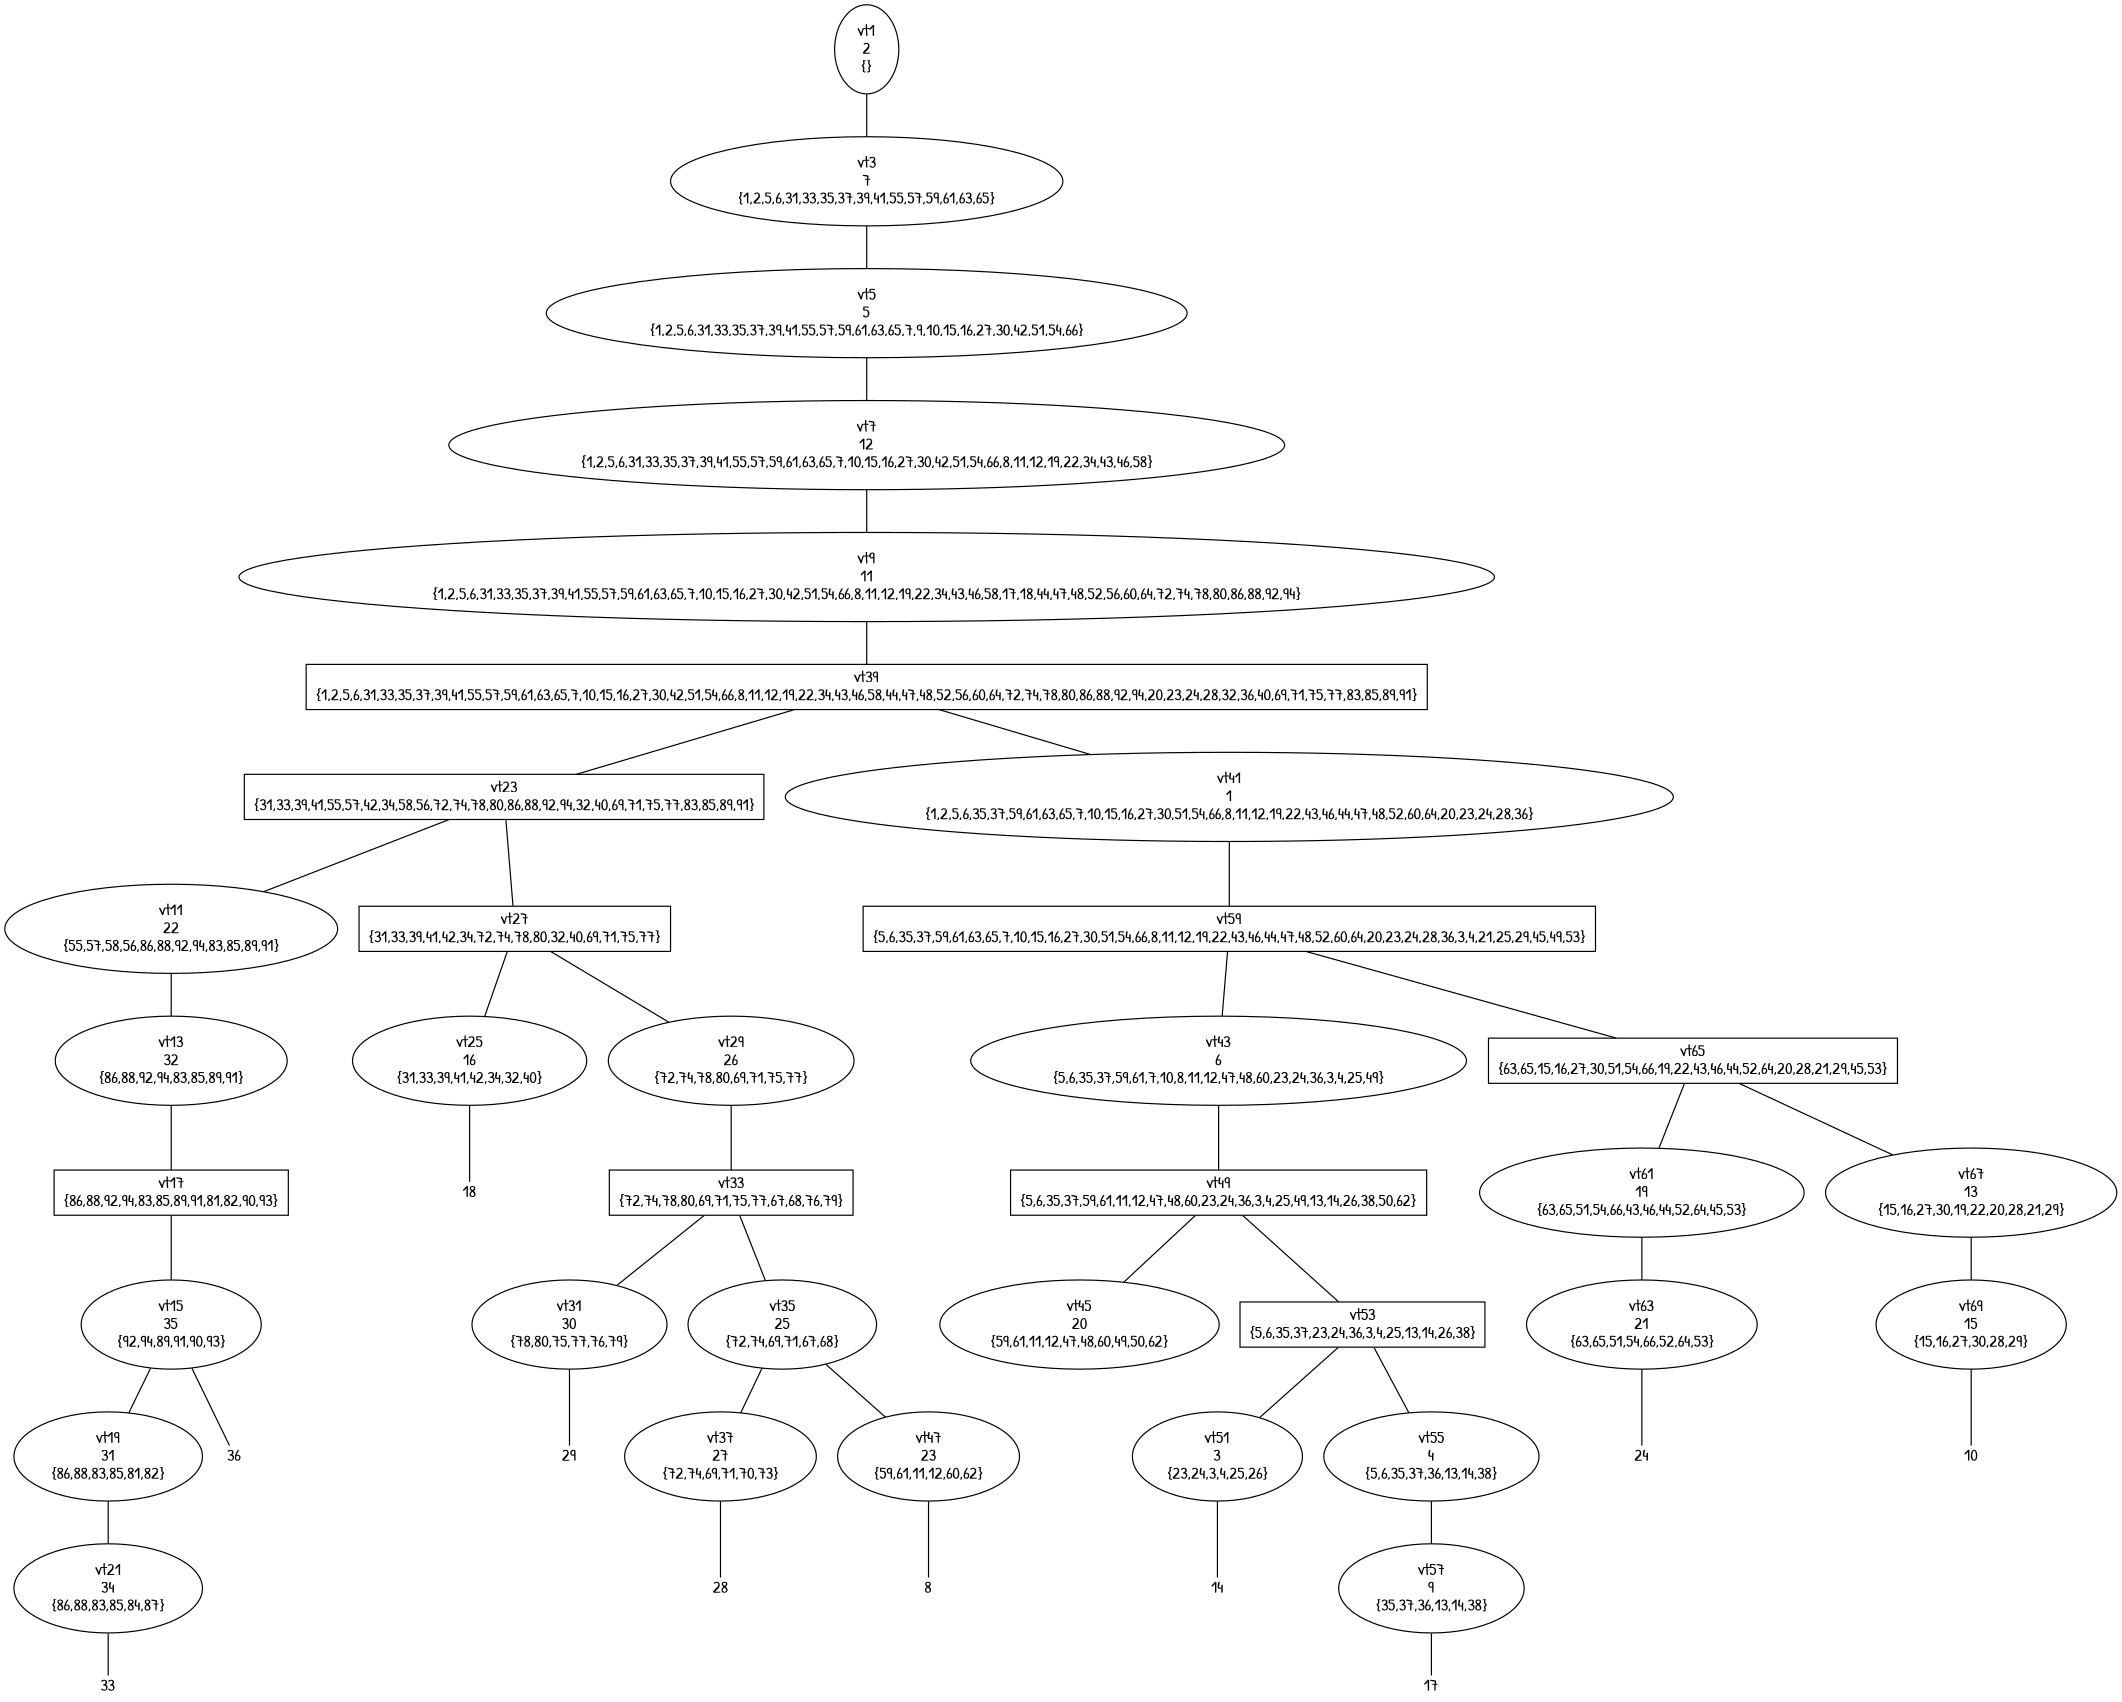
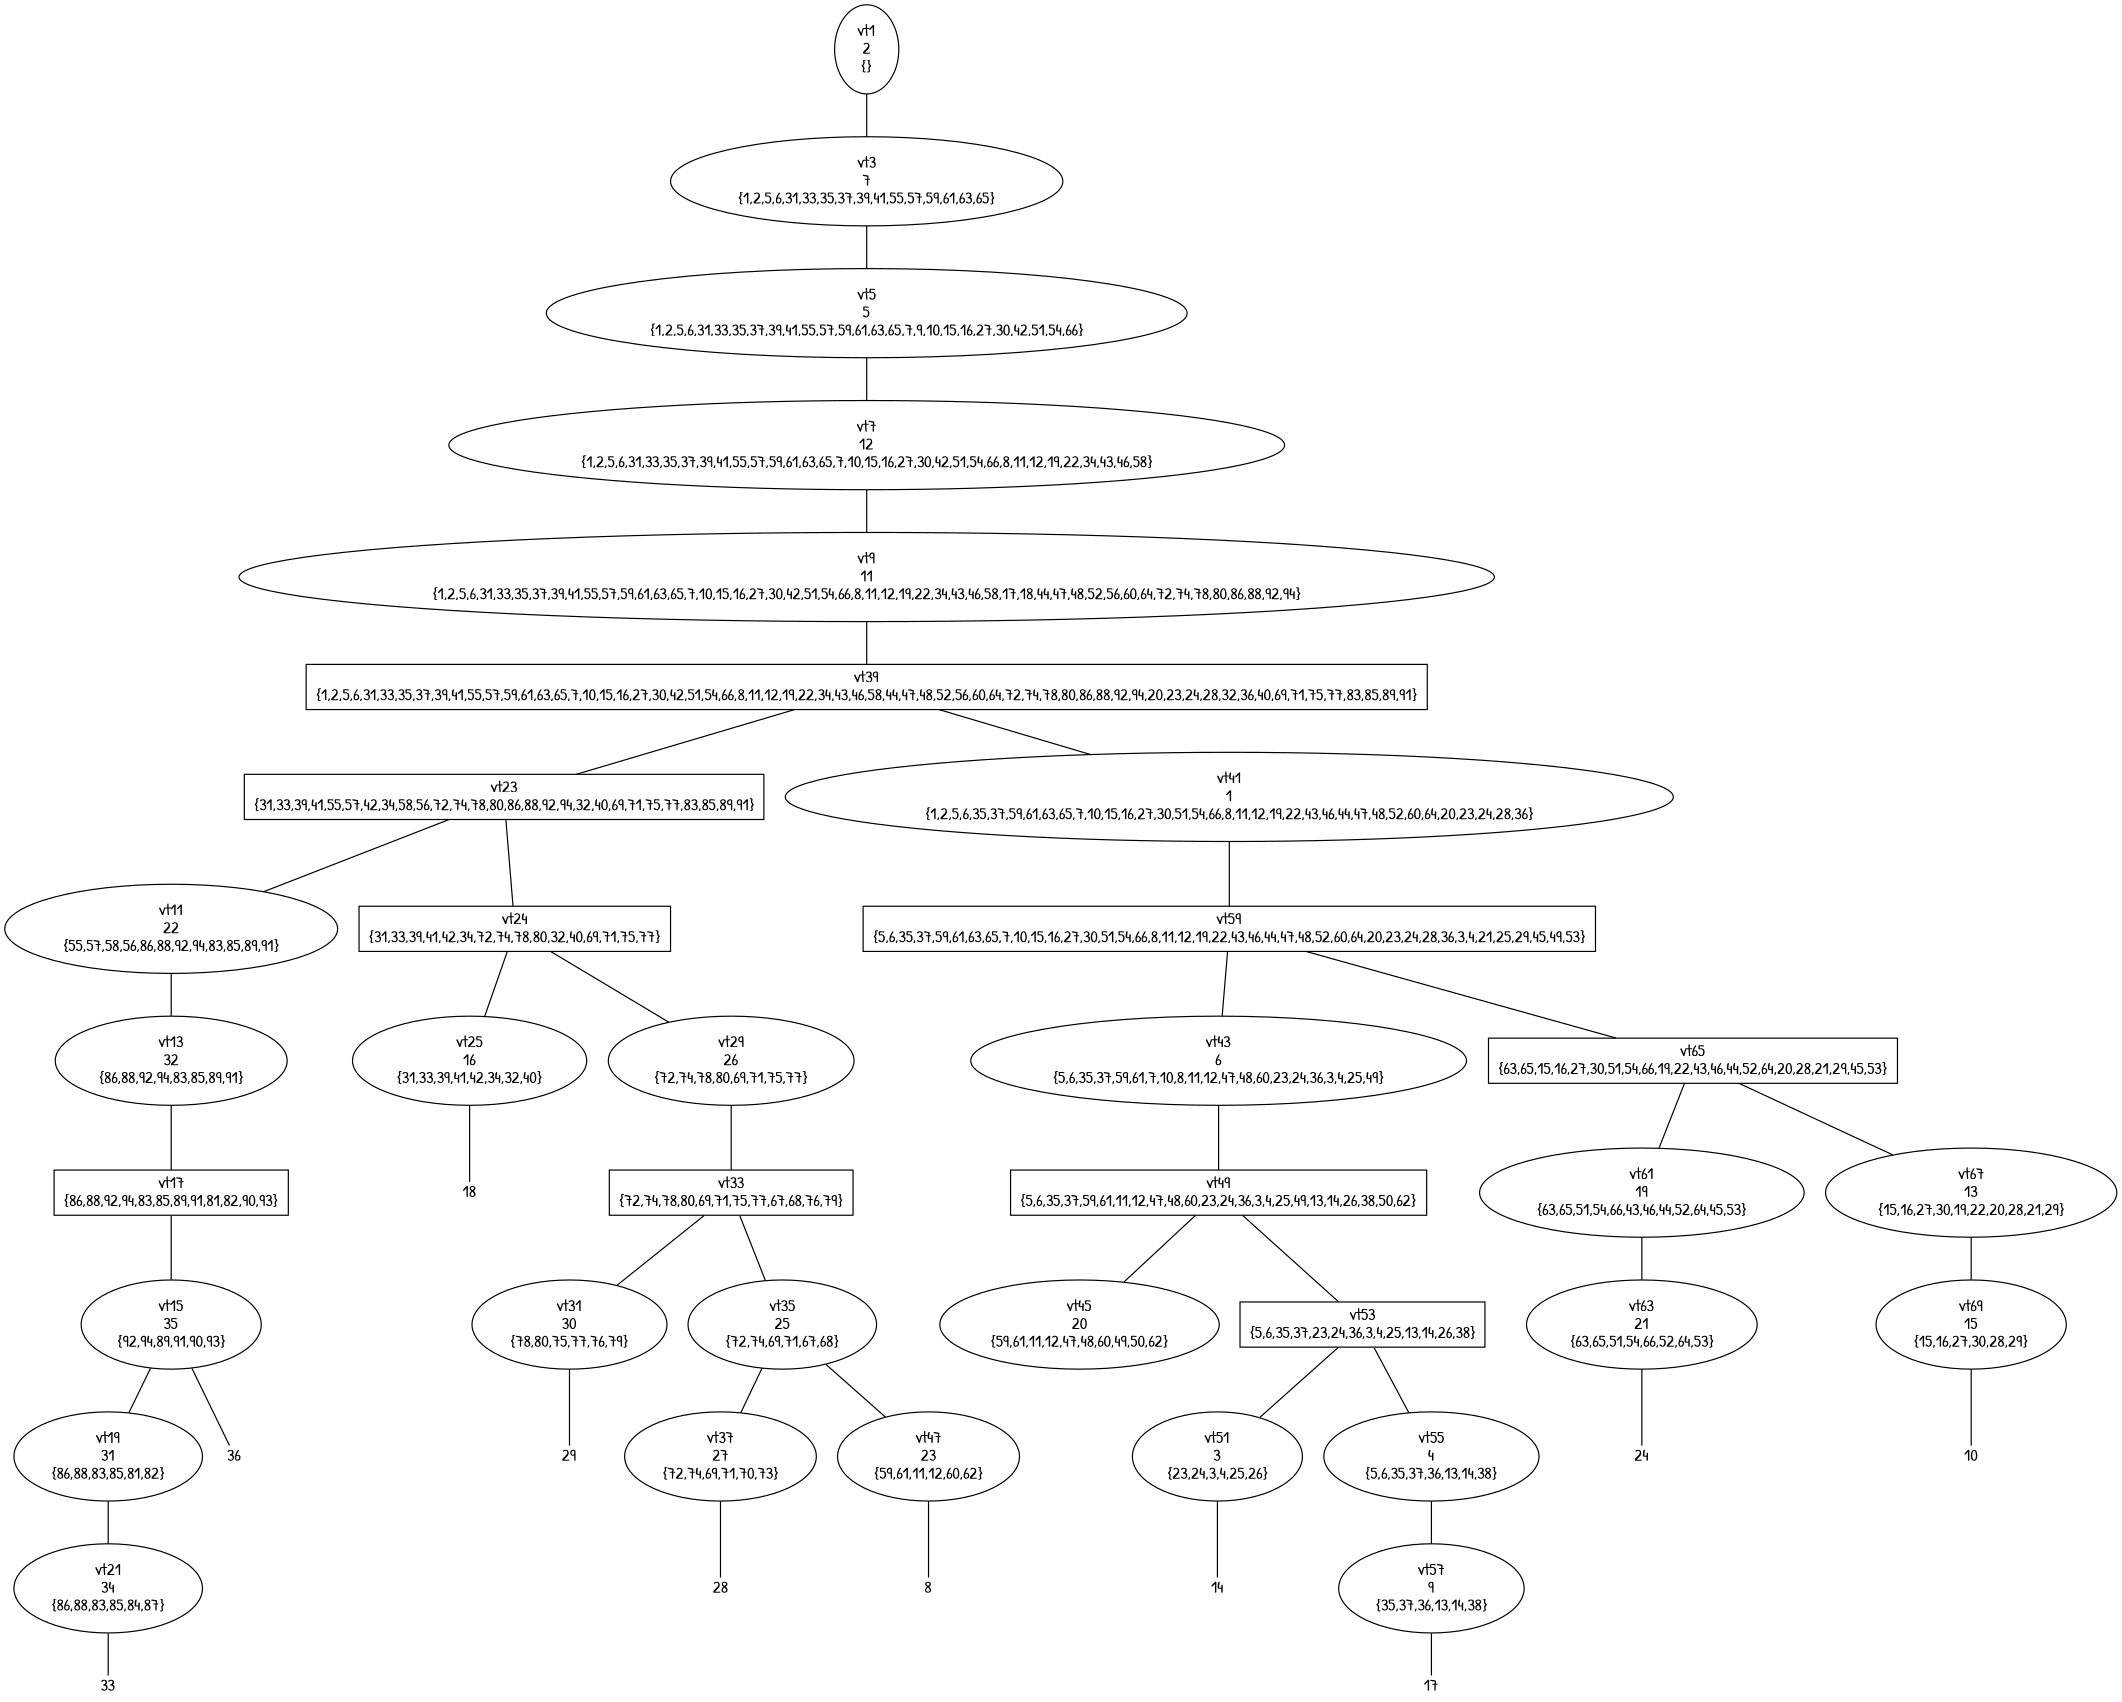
  digraph {
    fontname="Patrick Hand"
    node [fontname="Patrick Hand" shape=ellipse]
    edge [arrowhead=none fontname="Patrick Hand"]
    n1 [label="vt1\n2\n{}"]
    n2 [label="vt3\n7\n{1,2,5,6,31,33,35,37,39,41,55,57,59,61,63,65}"]
    n3 [label="vt5\n5\n{1,2,5,6,31,33,35,37,39,41,55,57,59,61,63,65,7,9,10,15,16,27,30,42,51,54,66}"]
    n4 [label="vt7\n12\n{1,2,5,6,31,33,35,37,39,41,55,57,59,61,63,65,7,10,15,16,27,30,42,51,54,66,8,11,12,19,22,34,43,46,58}"]
    n5 [label="vt9\n11\n{1,2,5,6,31,33,35,37,39,41,55,57,59,61,63,65,7,10,15,16,27,30,42,51,54,66,8,11,12,19,22,34,43,46,58,17,18,44,47,48,52,56,60,64,72,74,78,80,86,88,92,94}"]
    n6 [label="vt39\n{1,2,5,6,31,33,35,37,39,41,55,57,59,61,63,65,7,10,15,16,27,30,42,51,54,66,8,11,12,19,22,34,43,46,58,44,47,48,52,56,60,64,72,74,78,80,86,88,92,94,20,23,24,28,32,36,40,69,71,75,77,83,85,89,91}" shape=box]
    n7 [label="vt23\n{31,33,39,41,55,57,42,34,58,56,72,74,78,80,86,88,92,94,32,40,69,71,75,77,83,85,89,91}" shape=box]
    n8 [label="vt41\n1\n{1,2,5,6,35,37,59,61,63,65,7,10,15,16,27,30,51,54,66,8,11,12,19,22,43,46,44,47,48,52,60,64,20,23,24,28,36}"]
    n9 [label="vt11\n22\n{55,57,58,56,86,88,92,94,83,85,89,91}"]
-   n10 [label="vt27\n{31,33,39,41,42,34,72,74,78,80,32,40,69,71,75,77}" shape=box]
+   n10 [label="vt24\n{31,33,39,41,42,34,72,74,78,80,32,40,69,71,75,77}" shape=box]
    n11 [label="vt59\n{5,6,35,37,59,61,63,65,7,10,15,16,27,30,51,54,66,8,11,12,19,22,43,46,44,47,48,52,60,64,20,23,24,28,36,3,4,21,25,29,45,49,53}" shape=box]
    n12 [label="vt13\n32\n{86,88,92,94,83,85,89,91}"]
    n13 [label="vt25\n16\n{31,33,39,41,42,34,32,40}"]
    n14 [label="vt29\n26\n{72,74,78,80,69,71,75,77}"]
    n15 [label="vt17\n{86,88,92,94,83,85,89,91,81,82,90,93}" shape=box]
    n16 [label="vt15\n35\n{92,94,89,91,90,93}"]
    n17 [label="vt19\n31\n{86,88,83,85,81,82}"]
    n18 [fixedsize=true fontsize=14 height=.25 label=36 shape=plaintext width=.25]
    n19 [label="vt21\n34\n{86,88,83,85,84,87}"]
    n20 [fixedsize=true fontsize=14 height=.25 label=33 shape=plaintext width=.25]
    n21 [fixedsize=true fontsize=14 height=.25 label=18 shape=plaintext width=.25]
    n22 [label="vt33\n{72,74,78,80,69,71,75,77,67,68,76,79}" shape=box]
    n23 [label="vt31\n30\n{78,80,75,77,76,79}"]
    n24 [label="vt35\n25\n{72,74,69,71,67,68}"]
    n25 [fixedsize=true fontsize=14 height=.25 label=29 shape=plaintext width=.25]
    n26 [label="vt37\n27\n{72,74,69,71,70,73}"]
    n27 [label="vt47\n23\n{59,61,11,12,60,62}"]
    n28 [fixedsize=true fontsize=14 height=.25 label=28 shape=plaintext width=.25]
    n29 [label="vt43\n6\n{5,6,35,37,59,61,7,10,8,11,12,47,48,60,23,24,36,3,4,25,49}"]
    n30 [label="vt65\n{63,65,15,16,27,30,51,54,66,19,22,43,46,44,52,64,20,28,21,29,45,53}" shape=box]
    n31 [label="vt49\n{5,6,35,37,59,61,11,12,47,48,60,23,24,36,3,4,25,49,13,14,26,38,50,62}" shape=box]
    n32 [label="vt61\n19\n{63,65,51,54,66,43,46,44,52,64,45,53}"]
    n33 [label="vt67\n13\n{15,16,27,30,19,22,20,28,21,29}"]
    n34 [label="vt45\n20\n{59,61,11,12,47,48,60,49,50,62}"]
    n35 [label="vt53\n{5,6,35,37,23,24,36,3,4,25,13,14,26,38}" shape=box]
    n36 [label="vt51\n3\n{23,24,3,4,25,26}"]
    n37 [label="vt55\n4\n{5,6,35,37,36,13,14,38}"]
    n38 [fixedsize=true fontsize=14 height=.25 label=8 shape=plaintext width=.25]
    n39 [fixedsize=true fontsize=14 height=.25 label=14 shape=plaintext width=.25]
    n40 [label="vt57\n9\n{35,37,36,13,14,38}"]
    n41 [fixedsize=true fontsize=14 height=.25 label=17 shape=plaintext width=.25]
    n42 [label="vt63\n21\n{63,65,51,54,66,52,64,53}"]
    n43 [label="vt69\n15\n{15,16,27,30,28,29}"]
    n44 [fixedsize=true fontsize=14 height=.25 label=24 shape=plaintext width=.25]
    n45 [fixedsize=true fontsize=14 height=.25 label=10 shape=plaintext width=.25]
    n1 -> n2
    n2 -> n3
    n3 -> n4
    n4 -> n5
    n5 -> n6
    n6 -> n7
    n6 -> n8
    n7 -> n9
    n7 -> n10
    n8 -> n11
    n9 -> n12
    n10 -> n13
    n10 -> n14
    n11 -> n29
    n11 -> n30
    n12 -> n15
    n13 -> n21
    n14 -> n22
    n15 -> n16
    n16 -> n17
    n16 -> n18
    n17 -> n19
    n19 -> n20
    n22 -> n23
    n22 -> n24
    n23 -> n25
    n24 -> n26
    n24 -> n27
    n26 -> n28
    n27 -> n38
    n29 -> n31
    n30 -> n32
    n30 -> n33
    n31 -> n34
    n31 -> n35
    n32 -> n42
    n33 -> n43
    n35 -> n36
    n35 -> n37
    n36 -> n39
    n37 -> n40
    n40 -> n41
    n42 -> n44
    n43 -> n45
  }
